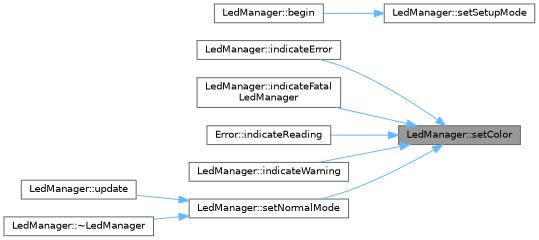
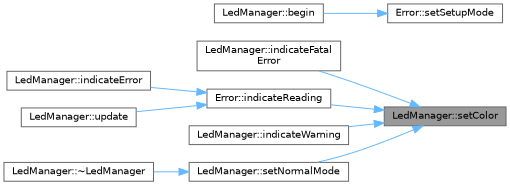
  digraph {
    rankdir=RL
    node [color=grey40 fillcolor=white fontname=Helvetica fontsize=10 shape=box style=filled]
    edge [color=steelblue1 dir=back fontname=Helvetica fontsize=10 labelfontname=Helvetica labelfontsize=10 style=solid]
    n1 [color=gray40 fillcolor=grey60 fontcolor=black height=0.2 label="LedManager::setColor" width=0.4]
    n2 [height=0.2 label="LedManager::indicateError" width=0.4]
-   n3 [height=0.2 label="LedManager::indicateFatal\lLedManager" width=0.4]
+   n3 [height=0.2 label="LedManager::indicateFatal\lError" width=0.4]
    n4 [height=0.2 label="Error::indicateReading" width=0.4]
    n5 [height=0.2 label="LedManager::indicateWarning" width=0.4]
    n6 [height=0.2 label="LedManager::setNormalMode" width=0.4]
    n7 [height=0.2 label="LedManager::update" width=0.4]
    n8 [height=0.2 label="LedManager::~LedManager" width=0.4]
-   n9 [height=0.2 label="LedManager::setSetupMode" width=0.4]
+   n9 [height=0.2 label="Error::setSetupMode" width=0.4]
    n10 [height=0.2 label="LedManager::begin" width=0.4]
-   n1 -> n2
+   n4 -> n2
    n1 -> n3
    n1 -> n4
    n1 -> n5
    n1 -> n6
-   n6 -> n7
+   n4 -> n7
    n6 -> n8
    n9 -> n10
  }
